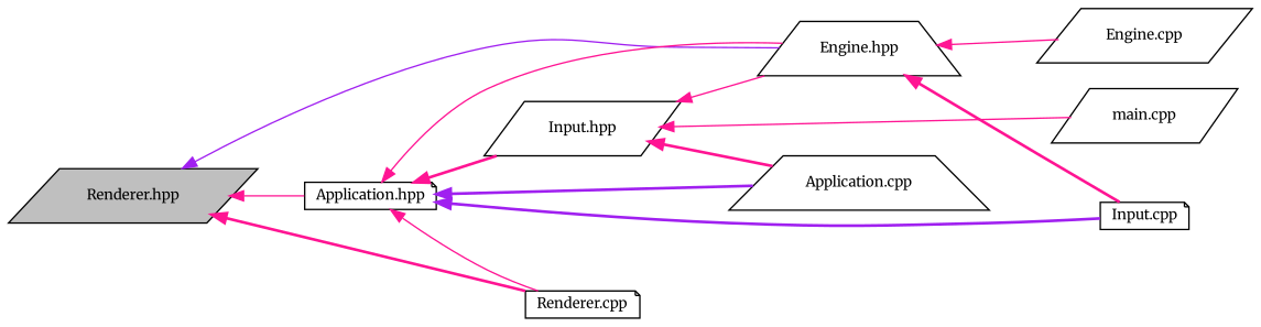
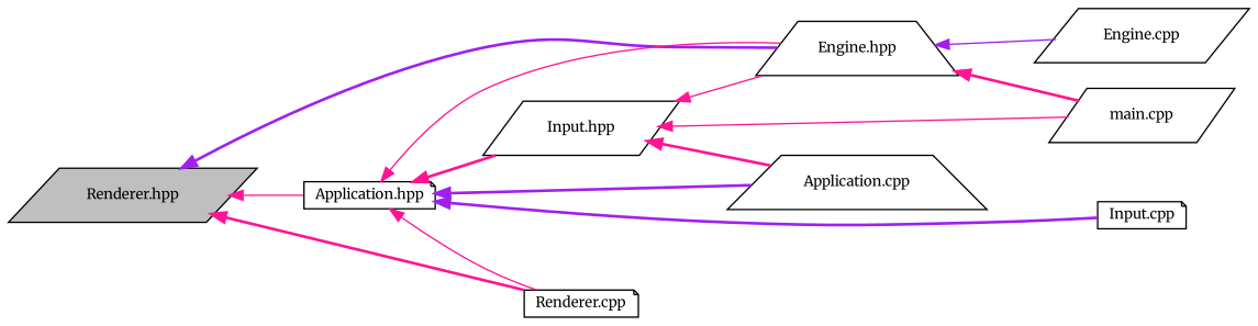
  digraph {
    fontname=Merriweather
    rankdir=LR
    node [color=black fillcolor=white fontname=Merriweather fontsize=10 shape=parallelogram style=filled]
    edge [color=deeppink dir=back fontname=Merriweather fontsize=10 labelfontname=Helvetica labelfontsize=10 style=bold]
    n1 [fillcolor=grey75 fontcolor=black height=0.2 label="Renderer.hpp" width=0.4]
    n2 [height=0.2 label="Application.hpp" shape=note width=0.4]
    n3 [height=0.2 label="Engine.hpp" shape=trapezium width=0.4]
    n4 [height=0.2 label="Renderer.cpp" shape=note width=0.4]
    n5 [height=0.2 label="Application.cpp" shape=trapezium width=0.4]
    n6 [height=0.2 label="Input.hpp" width=0.4]
    n7 [height=0.2 label="Input.cpp" shape=note width=0.4]
    n8 [height=0.2 label="Engine.cpp" width=0.4]
    n9 [height=0.2 label="main.cpp" width=0.4]
    n1 -> n2 [style=solid]
-   n1 -> n3 [color=purple style=solid]
+   n1 -> n3 [color=purple]
    n1 -> n4
    n2 -> n3 [style=solid]
    n2 -> n4 [style=solid]
    n2 -> n5 [color=purple]
    n2 -> n6
    n2 -> n7 [color=purple]
-   n3 -> n8 [style=solid]
-   n3 -> n7
+   n3 -> n8 [color=purple style=solid]
+   n3 -> n9
    n6 -> n3 [style=solid]
    n6 -> n5
    n6 -> n9 [style=solid]
  }
